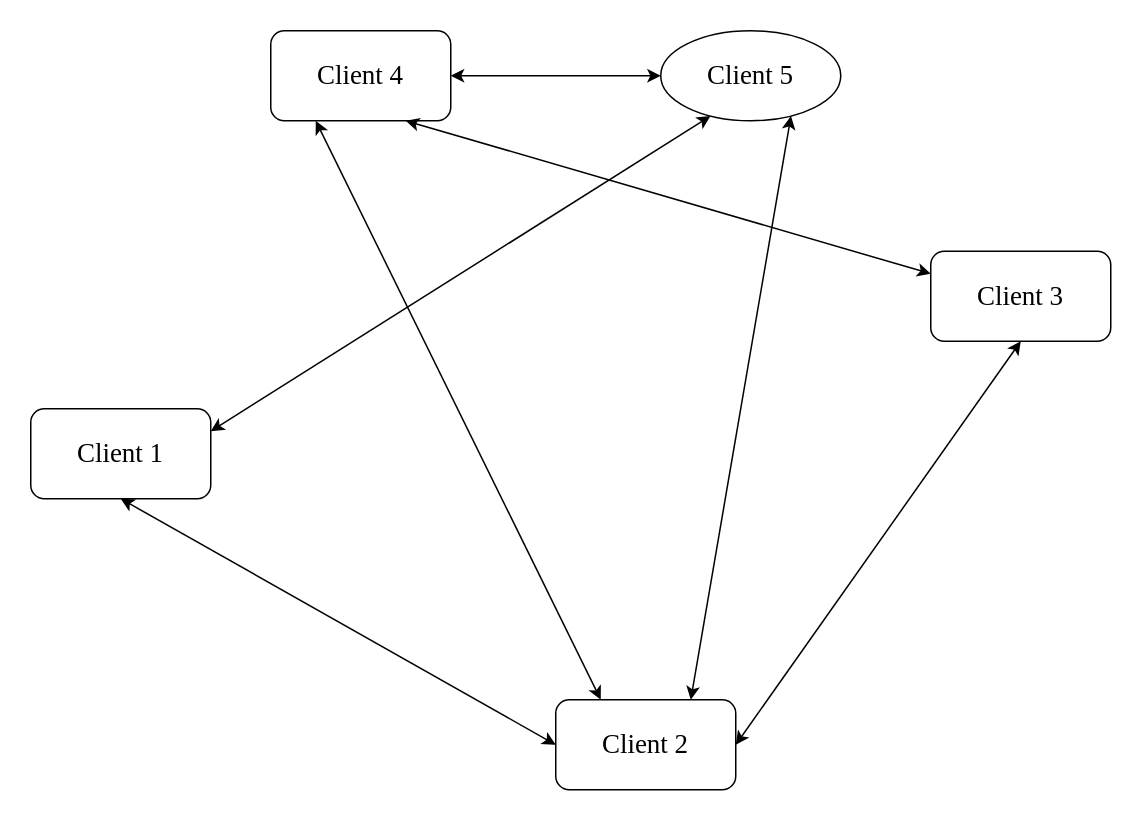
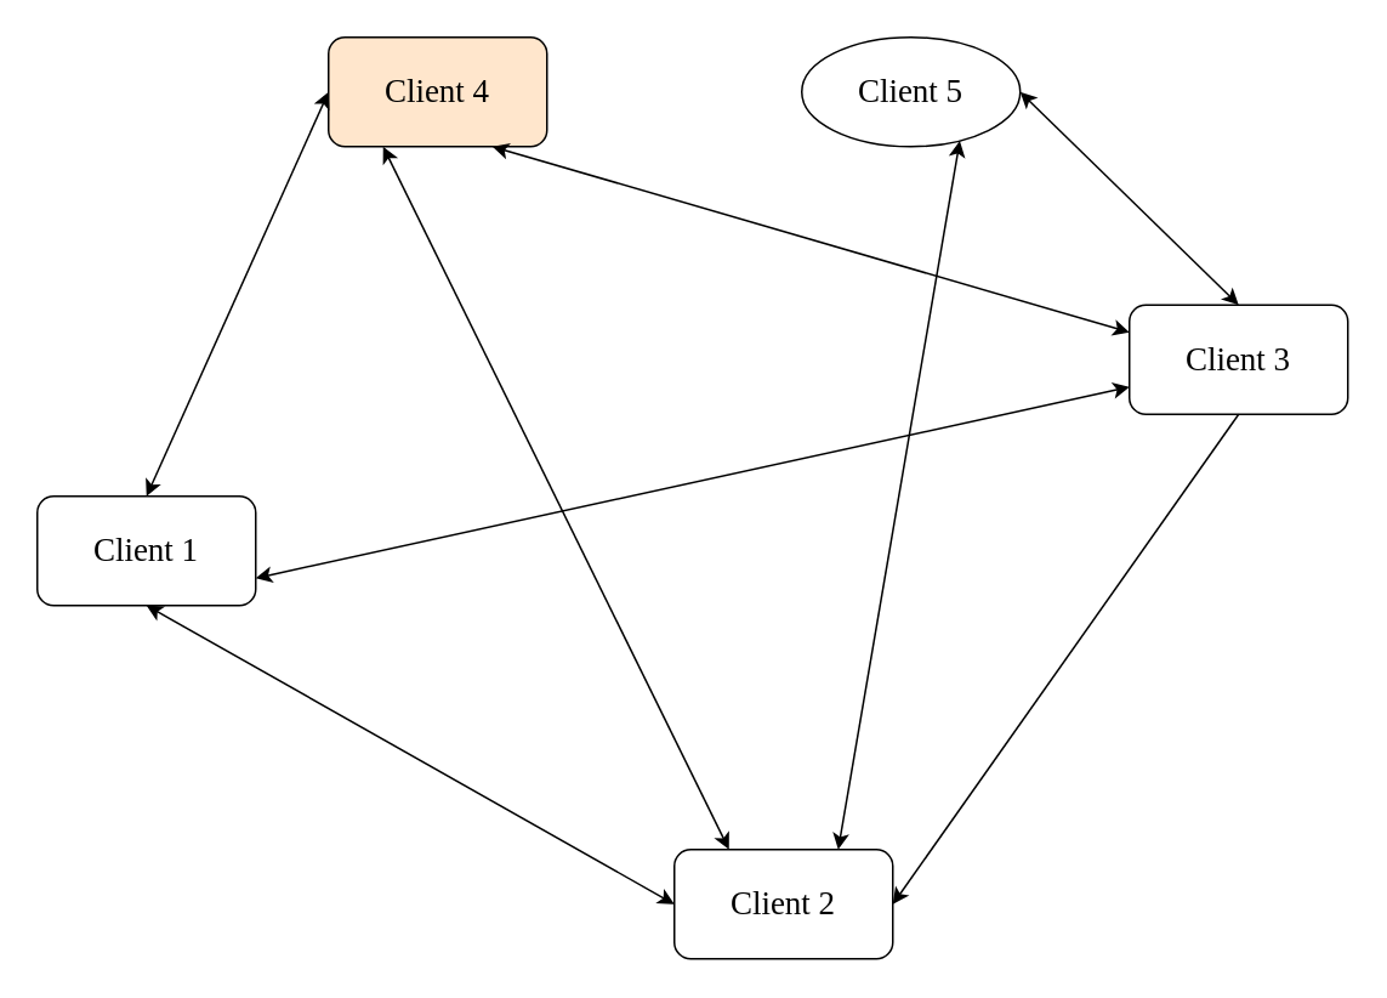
  <mxCell id="0" />
  <mxCell id="1" parent="0" />
  <mxCell id="2" value="&lt;font style=&quot;font-size: 18px;&quot; face=&quot;Times New Roman&quot;&gt;Client 1&lt;/font&gt;" style="rounded=1;whiteSpace=wrap;html=1;" parent="1" vertex="1"><mxGeometry x="20" y="272" width="120" height="60" as="geometry" /></mxCell>
  <mxCell id="3" value="&lt;font style=&quot;font-size: 18px;&quot; face=&quot;Times New Roman&quot;&gt;Client 5&lt;/font&gt;" style="ellipse;whiteSpace=wrap;html=1;" parent="1" vertex="1"><mxGeometry x="440" y="20" width="120" height="60" as="geometry" /></mxCell>
- <mxCell id="4" value="&lt;font style=&quot;font-size: 18px;&quot; face=&quot;Times New Roman&quot;&gt;Client 4&lt;/font&gt;" style="rounded=1;whiteSpace=wrap;html=1;" parent="1" vertex="1"><mxGeometry x="180" y="20" width="120" height="60" as="geometry" /></mxCell>
+ <mxCell id="4" value="&lt;font style=&quot;font-size: 18px;&quot; face=&quot;Times New Roman&quot;&gt;Client 4&lt;/font&gt;" style="rounded=1;whiteSpace=wrap;html=1;fillColor=#ffe6cc;" parent="1" vertex="1"><mxGeometry x="180" y="20" width="120" height="60" as="geometry" /></mxCell>
  <mxCell id="5" value="&lt;font style=&quot;font-size: 18px;&quot; face=&quot;Times New Roman&quot;&gt;Client 2&lt;/font&gt;" style="rounded=1;whiteSpace=wrap;html=1;" parent="1" vertex="1"><mxGeometry x="370" y="466" width="120" height="60" as="geometry" /></mxCell>
  <mxCell id="6" value="&lt;font style=&quot;font-size: 18px;&quot; face=&quot;Times New Roman&quot;&gt;Client 3&lt;/font&gt;" style="rounded=1;whiteSpace=wrap;html=1;" parent="1" vertex="1"><mxGeometry x="620" y="167" width="120" height="60" as="geometry" /></mxCell>
+ <mxCell id="7" value="" style="endArrow=classic;startArrow=classic;html=1;rounded=0;entryX=0;entryY=0.5;entryDx=0;entryDy=0;exitX=0.5;exitY=0;exitDx=0;exitDy=0;" parent="1" source="2" target="4" edge="1"><mxGeometry width="50" height="50" relative="1" as="geometry"><mxPoint x="60" y="292" as="sourcePoint" /><mxPoint x="100" y="252" as="targetPoint" /></mxGeometry></mxCell>
  <mxCell id="8" value="" style="endArrow=classic;startArrow=classic;html=1;rounded=0;entryX=0.5;entryY=1;entryDx=0;entryDy=0;exitX=0;exitY=0.5;exitDx=0;exitDy=0;" parent="1" source="5" target="2" edge="1"><mxGeometry width="50" height="50" relative="1" as="geometry"><mxPoint x="140" y="532" as="sourcePoint" /><mxPoint x="190" y="482" as="targetPoint" /></mxGeometry></mxCell>
- <mxCell id="9" value="" style="endArrow=classic;startArrow=classic;html=1;rounded=0;exitX=1;exitY=0.5;exitDx=0;exitDy=0;entryX=0;entryY=0.5;entryDx=0;entryDy=0;" parent="1" source="4" target="3" edge="1"><mxGeometry width="50" height="50" relative="1" as="geometry"><mxPoint x="320" y="120" as="sourcePoint" /><mxPoint x="370" y="70" as="targetPoint" /></mxGeometry></mxCell>
- <mxCell id="11" value="" style="endArrow=classic;startArrow=classic;html=1;rounded=0;exitX=1;exitY=0.5;exitDx=0;exitDy=0;entryX=0.5;entryY=1;entryDx=0;entryDy=0;" parent="1" source="5" target="6" edge="1"><mxGeometry width="50" height="50" relative="1" as="geometry"><mxPoint x="460" y="532" as="sourcePoint" /><mxPoint x="510" y="482" as="targetPoint" /></mxGeometry></mxCell>
- <mxCell id="12" value="" style="endArrow=classic;startArrow=classic;html=1;rounded=0;exitX=1;exitY=0.25;exitDx=0;exitDy=0;entryX=0.25;entryY=1;entryDx=0;entryDy=0;" parent="1" source="2" target="3" edge="1"><mxGeometry width="50" height="50" relative="1" as="geometry"><mxPoint x="230" y="302" as="sourcePoint" /><mxPoint x="280" y="252" as="targetPoint" /></mxGeometry></mxCell>
+ <mxCell id="10" value="" style="endArrow=classic;startArrow=classic;html=1;rounded=0;entryX=1;entryY=0.5;entryDx=0;entryDy=0;exitX=0.5;exitY=0;exitDx=0;exitDy=0;" parent="1" source="6" target="3" edge="1"><mxGeometry width="50" height="50" relative="1" as="geometry"><mxPoint x="620" y="157" as="sourcePoint" /><mxPoint x="670" y="107" as="targetPoint" /></mxGeometry></mxCell>
+ <mxCell id="11" value="" style="endArrow=none;startArrow=classic;html=1;rounded=0;exitX=1;exitY=0.5;exitDx=0;exitDy=0;entryX=0.5;entryY=1;entryDx=0;entryDy=0;" parent="1" source="5" target="6" edge="1"><mxGeometry width="50" height="50" relative="1" as="geometry"><mxPoint x="460" y="532" as="sourcePoint" /><mxPoint x="510" y="482" as="targetPoint" /></mxGeometry></mxCell>
+ <mxCell id="13" value="" style="endArrow=classic;startArrow=classic;html=1;rounded=0;exitX=1;exitY=0.75;exitDx=0;exitDy=0;entryX=0;entryY=0.75;entryDx=0;entryDy=0;" parent="1" source="2" target="6" edge="1"><mxGeometry width="50" height="50" relative="1" as="geometry"><mxPoint x="270" y="342" as="sourcePoint" /><mxPoint x="630" y="202" as="targetPoint" /></mxGeometry></mxCell>
  <mxCell id="14" value="" style="endArrow=classic;startArrow=classic;html=1;rounded=0;entryX=0.25;entryY=1;entryDx=0;entryDy=0;exitX=0.25;exitY=0;exitDx=0;exitDy=0;" parent="1" source="5" target="4" edge="1"><mxGeometry width="50" height="50" relative="1" as="geometry"><mxPoint x="330" y="392" as="sourcePoint" /><mxPoint x="380" y="342" as="targetPoint" /></mxGeometry></mxCell>
  <mxCell id="15" value="" style="endArrow=classic;startArrow=classic;html=1;rounded=0;exitX=0;exitY=0.25;exitDx=0;exitDy=0;entryX=0.75;entryY=1;entryDx=0;entryDy=0;" parent="1" source="6" target="4" edge="1"><mxGeometry width="50" height="50" relative="1" as="geometry"><mxPoint x="420" y="272" as="sourcePoint" /><mxPoint x="290" y="92" as="targetPoint" /></mxGeometry></mxCell>
  <mxCell id="16" value="" style="endArrow=classic;startArrow=classic;html=1;rounded=0;entryX=0.75;entryY=1;entryDx=0;entryDy=0;exitX=0.75;exitY=0;exitDx=0;exitDy=0;" parent="1" source="5" target="3" edge="1"><mxGeometry width="50" height="50" relative="1" as="geometry"><mxPoint x="450" y="302" as="sourcePoint" /><mxPoint x="500" y="252" as="targetPoint" /></mxGeometry></mxCell>
